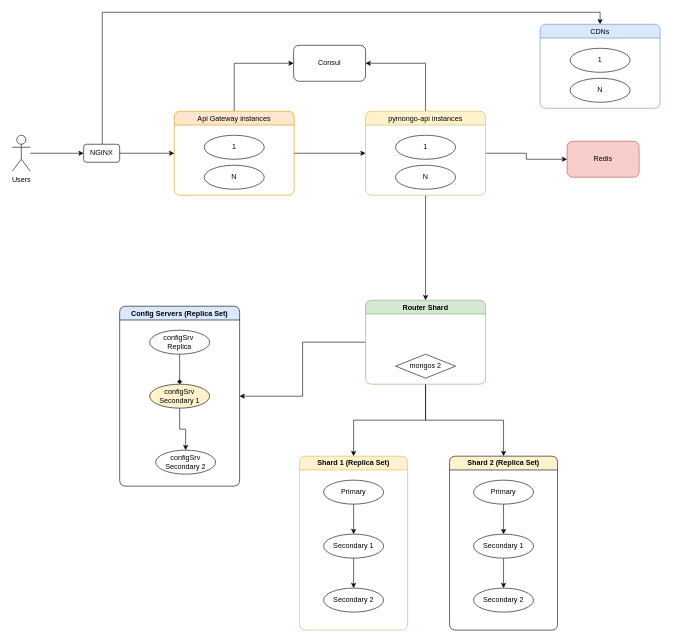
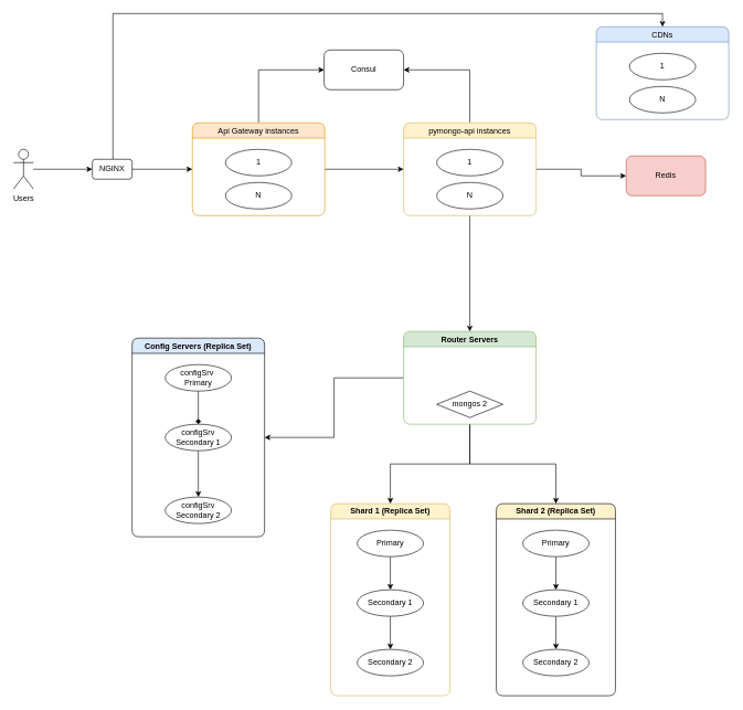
  <mxCell id="0" />
  <mxCell id="1" parent="0" />
  <mxCell id="2" value="Config Servers (Replica Set)" style="swimlane;rounded=1;whiteSpace=wrap;html=1;fillColor=#dae8fc;" parent="1" vertex="1"><mxGeometry x="199" y="510" width="200" height="300" as="geometry" /></mxCell>
  <mxCell id="3" style="edgeStyle=orthogonalEdgeStyle;rounded=0;orthogonalLoop=1;jettySize=auto;html=1;entryX=0.5;entryY=0;entryDx=0;entryDy=0;endArrow=diamond;" parent="2" source="4" target="7" edge="1"><mxGeometry relative="1" as="geometry" /></mxCell>
- <mxCell id="4" value="configSrv&amp;nbsp;&lt;div&gt;Replica&lt;/div&gt;" style="ellipse;whiteSpace=wrap;html=1;fillColor=#ffffff;" parent="2" vertex="1"><mxGeometry x="50" y="40" width="100" height="40" as="geometry" /></mxCell>
- <mxCell id="5" value="configSrv&lt;div&gt;Secondary 2&lt;br&gt;&lt;/div&gt;" style="ellipse;whiteSpace=wrap;html=1;fillColor=#ffffff;" parent="2" vertex="1"><mxGeometry x="60" y="240" width="100" height="40" as="geometry" /></mxCell>
+ <mxCell id="4" value="configSrv&amp;nbsp;&lt;div&gt;Primary&lt;/div&gt;" style="ellipse;whiteSpace=wrap;html=1;fillColor=#ffffff;" parent="2" vertex="1"><mxGeometry x="50" y="40" width="100" height="40" as="geometry" /></mxCell>
+ <mxCell id="5" value="configSrv&lt;div&gt;Secondary 2&lt;br&gt;&lt;/div&gt;" style="ellipse;whiteSpace=wrap;html=1;fillColor=#ffffff;" parent="2" vertex="1"><mxGeometry x="50" y="240" width="100" height="40" as="geometry" /></mxCell>
  <mxCell id="6" style="edgeStyle=orthogonalEdgeStyle;rounded=0;orthogonalLoop=1;jettySize=auto;html=1;entryX=0.5;entryY=0;entryDx=0;entryDy=0;" parent="2" source="7" target="5" edge="1"><mxGeometry relative="1" as="geometry" /></mxCell>
- <mxCell id="7" value="configSrv&lt;div&gt;Secondary 1&lt;/div&gt;" style="ellipse;whiteSpace=wrap;html=1;fillColor=#fff2cc;" parent="2" vertex="1"><mxGeometry x="50" y="130" width="100" height="40" as="geometry" /></mxCell>
+ <mxCell id="7" value="configSrv&lt;div&gt;Secondary 1&lt;/div&gt;" style="ellipse;whiteSpace=wrap;html=1;fillColor=#ffffff;" parent="2" vertex="1"><mxGeometry x="50" y="130" width="100" height="40" as="geometry" /></mxCell>
  <mxCell id="8" value="Shard 1 (Replica Set)" style="swimlane;rounded=1;whiteSpace=wrap;html=1;fillColor=#fff2cc;strokeColor=#d6b656;" parent="1" vertex="1"><mxGeometry x="499" y="760" width="180" height="290" as="geometry" /></mxCell>
  <mxCell id="9" style="edgeStyle=orthogonalEdgeStyle;rounded=0;orthogonalLoop=1;jettySize=auto;html=1;exitX=0.5;exitY=1;exitDx=0;exitDy=0;entryX=0.5;entryY=0;entryDx=0;entryDy=0;" parent="8" source="10" target="12" edge="1"><mxGeometry relative="1" as="geometry" /></mxCell>
  <mxCell id="10" value="Primary" style="ellipse;whiteSpace=wrap;html=1;fillColor=#ffffff;" parent="8" vertex="1"><mxGeometry x="40" y="40" width="100" height="40" as="geometry" /></mxCell>
  <mxCell id="11" style="edgeStyle=orthogonalEdgeStyle;rounded=0;orthogonalLoop=1;jettySize=auto;html=1;exitX=0.5;exitY=1;exitDx=0;exitDy=0;entryX=0.5;entryY=0;entryDx=0;entryDy=0;" parent="8" source="12" target="13" edge="1"><mxGeometry relative="1" as="geometry" /></mxCell>
  <mxCell id="12" value="Secondary 1" style="ellipse;whiteSpace=wrap;html=1;fillColor=#ffffff;" parent="8" vertex="1"><mxGeometry x="40" y="130" width="100" height="40" as="geometry" /></mxCell>
  <mxCell id="13" value="Secondary 2" style="ellipse;whiteSpace=wrap;html=1;fillColor=#ffffff;" parent="8" vertex="1"><mxGeometry x="40" y="220" width="100" height="40" as="geometry" /></mxCell>
  <mxCell id="14" value="Shard 2 (Replica Set)" style="swimlane;rounded=1;whiteSpace=wrap;html=1;fillColor=#fff2cc;" parent="1" vertex="1"><mxGeometry x="749" y="760" width="180" height="290" as="geometry" /></mxCell>
  <mxCell id="15" style="edgeStyle=orthogonalEdgeStyle;rounded=0;orthogonalLoop=1;jettySize=auto;html=1;exitX=0.5;exitY=1;exitDx=0;exitDy=0;entryX=0.5;entryY=0;entryDx=0;entryDy=0;" parent="14" source="16" target="18" edge="1"><mxGeometry relative="1" as="geometry" /></mxCell>
  <mxCell id="16" value="Primary" style="ellipse;whiteSpace=wrap;html=1;fillColor=#ffffff;" parent="14" vertex="1"><mxGeometry x="40" y="40" width="100" height="40" as="geometry" /></mxCell>
  <mxCell id="17" style="edgeStyle=orthogonalEdgeStyle;rounded=0;orthogonalLoop=1;jettySize=auto;html=1;exitX=0.5;exitY=1;exitDx=0;exitDy=0;entryX=0.5;entryY=0;entryDx=0;entryDy=0;" parent="14" source="18" target="19" edge="1"><mxGeometry relative="1" as="geometry" /></mxCell>
  <mxCell id="18" value="Secondary 1" style="ellipse;whiteSpace=wrap;html=1;fillColor=#ffffff;" parent="14" vertex="1"><mxGeometry x="40" y="130" width="100" height="40" as="geometry" /></mxCell>
  <mxCell id="19" value="Secondary 2" style="ellipse;whiteSpace=wrap;html=1;fillColor=#ffffff;" parent="14" vertex="1"><mxGeometry x="40" y="220" width="100" height="40" as="geometry" /></mxCell>
  <mxCell id="20" style="edgeStyle=orthogonalEdgeStyle;rounded=0;orthogonalLoop=1;jettySize=auto;html=1;entryX=0.5;entryY=0;entryDx=0;entryDy=0;" parent="1" source="23" target="8" edge="1"><mxGeometry relative="1" as="geometry" /></mxCell>
  <mxCell id="21" style="edgeStyle=orthogonalEdgeStyle;rounded=0;orthogonalLoop=1;jettySize=auto;html=1;exitX=0.5;exitY=1;exitDx=0;exitDy=0;entryX=0.5;entryY=0;entryDx=0;entryDy=0;" parent="1" source="23" target="14" edge="1"><mxGeometry relative="1" as="geometry" /></mxCell>
  <mxCell id="22" style="edgeStyle=orthogonalEdgeStyle;rounded=0;orthogonalLoop=1;jettySize=auto;html=1;entryX=1;entryY=0.5;entryDx=0;entryDy=0;" parent="1" source="23" target="2" edge="1"><mxGeometry relative="1" as="geometry" /></mxCell>
- <mxCell id="23" value="Router Shard" style="swimlane;rounded=1;whiteSpace=wrap;html=1;fillColor=#d5e8d4;strokeColor=#82b366;" parent="1" vertex="1"><mxGeometry x="609" y="500" width="200" height="140" as="geometry" /></mxCell>
+ <mxCell id="23" value="Router Servers" style="swimlane;rounded=1;whiteSpace=wrap;html=1;fillColor=#d5e8d4;strokeColor=#82b366;" parent="1" vertex="1"><mxGeometry x="609" y="500" width="200" height="140" as="geometry" /></mxCell>
  <mxCell id="24" value="mongos 2" style="rhombus;whiteSpace=wrap;html=1;fillColor=#ffffff;" parent="23" vertex="1"><mxGeometry x="50" y="90" width="100" height="40" as="geometry" /></mxCell>
  <mxCell id="25" value="Redis" style="rounded=1;whiteSpace=wrap;html=1;fillColor=#f8cecc;strokeColor=#b85450;" parent="1" vertex="1"><mxGeometry x="945" y="235" width="120" height="60" as="geometry" /></mxCell>
  <mxCell id="26" style="edgeStyle=orthogonalEdgeStyle;rounded=0;orthogonalLoop=1;jettySize=auto;html=1;entryX=0;entryY=0.5;entryDx=0;entryDy=0;" parent="1" source="29" target="25" edge="1"><mxGeometry relative="1" as="geometry" /></mxCell>
  <mxCell id="27" style="edgeStyle=orthogonalEdgeStyle;rounded=0;orthogonalLoop=1;jettySize=auto;html=1;entryX=0.5;entryY=0;entryDx=0;entryDy=0;" parent="1" source="29" target="23" edge="1"><mxGeometry relative="1" as="geometry" /></mxCell>
  <mxCell id="28" style="edgeStyle=orthogonalEdgeStyle;rounded=0;orthogonalLoop=1;jettySize=auto;html=1;entryX=1;entryY=0.5;entryDx=0;entryDy=0;" parent="1" source="29" target="39" edge="1"><mxGeometry relative="1" as="geometry" /></mxCell>
  <mxCell id="29" value="&lt;span style=&quot;font-weight: 400;&quot;&gt;pymongo-api instances&lt;/span&gt;" style="swimlane;rounded=1;whiteSpace=wrap;html=1;fillColor=#fff2cc;strokeColor=#d6b656;" parent="1" vertex="1"><mxGeometry x="609" y="185" width="200" height="140" as="geometry" /></mxCell>
  <mxCell id="30" value="1" style="ellipse;whiteSpace=wrap;html=1;fillColor=#ffffff;" parent="29" vertex="1"><mxGeometry x="50" y="40" width="100" height="40" as="geometry" /></mxCell>
  <mxCell id="31" value="N" style="ellipse;whiteSpace=wrap;html=1;fillColor=#ffffff;" parent="29" vertex="1"><mxGeometry x="50" y="90" width="100" height="40" as="geometry" /></mxCell>
  <mxCell id="32" style="edgeStyle=orthogonalEdgeStyle;rounded=0;orthogonalLoop=1;jettySize=auto;html=1;entryX=0;entryY=0.5;entryDx=0;entryDy=0;" parent="1" source="33" target="42" edge="1"><mxGeometry relative="1" as="geometry" /></mxCell>
  <mxCell id="33" value="Users" style="shape=umlActor;verticalLabelPosition=bottom;verticalAlign=top;html=1;outlineConnect=0;" parent="1" vertex="1"><mxGeometry x="20" y="225" width="30" height="60" as="geometry" /></mxCell>
  <mxCell id="34" style="edgeStyle=orthogonalEdgeStyle;rounded=0;orthogonalLoop=1;jettySize=auto;html=1;entryX=0;entryY=0.5;entryDx=0;entryDy=0;" parent="1" source="36" target="39" edge="1"><mxGeometry relative="1" as="geometry" /></mxCell>
  <mxCell id="35" style="edgeStyle=orthogonalEdgeStyle;rounded=0;orthogonalLoop=1;jettySize=auto;html=1;entryX=0;entryY=0.5;entryDx=0;entryDy=0;" parent="1" source="36" target="29" edge="1"><mxGeometry relative="1" as="geometry" /></mxCell>
  <mxCell id="36" value="&lt;span style=&quot;font-weight: 400;&quot;&gt;Api Gateway instances&lt;/span&gt;" style="swimlane;rounded=1;whiteSpace=wrap;html=1;fillColor=#ffe6cc;strokeColor=#d79b00;" parent="1" vertex="1"><mxGeometry x="290" y="185" width="200" height="140" as="geometry" /></mxCell>
  <mxCell id="37" value="1" style="ellipse;whiteSpace=wrap;html=1;fillColor=#ffffff;" parent="36" vertex="1"><mxGeometry x="50" y="40" width="100" height="40" as="geometry" /></mxCell>
  <mxCell id="38" value="N" style="ellipse;whiteSpace=wrap;html=1;fillColor=#ffffff;" parent="36" vertex="1"><mxGeometry x="50" y="90" width="100" height="40" as="geometry" /></mxCell>
  <mxCell id="39" value="Consul" style="rounded=1;whiteSpace=wrap;html=1;" parent="1" vertex="1"><mxGeometry x="489" y="75" width="120" height="60" as="geometry" /></mxCell>
  <mxCell id="40" style="edgeStyle=orthogonalEdgeStyle;rounded=0;orthogonalLoop=1;jettySize=auto;html=1;entryX=0;entryY=0.5;entryDx=0;entryDy=0;" parent="1" source="42" target="36" edge="1"><mxGeometry relative="1" as="geometry" /></mxCell>
  <mxCell id="41" style="edgeStyle=orthogonalEdgeStyle;rounded=0;orthogonalLoop=1;jettySize=auto;html=1;entryX=0.5;entryY=0;entryDx=0;entryDy=0;" edge="1" parent="1" source="42" target="43"><mxGeometry relative="1" as="geometry"><mxPoint x="1000" y="60" as="targetPoint" /><Array as="points"><mxPoint x="170" y="20" /><mxPoint x="1000" y="20" /></Array></mxGeometry></mxCell>
  <mxCell id="42" value="NGINX" style="rounded=1;whiteSpace=wrap;html=1;" parent="1" vertex="1"><mxGeometry x="139" y="240" width="60" height="30" as="geometry" /></mxCell>
  <mxCell id="43" value="&lt;span style=&quot;font-weight: 400;&quot;&gt;CDNs&lt;/span&gt;" style="swimlane;rounded=1;whiteSpace=wrap;html=1;fillColor=#dae8fc;strokeColor=#6c8ebf;" vertex="1" parent="1"><mxGeometry x="900" y="40" width="200" height="140" as="geometry" /></mxCell>
  <mxCell id="44" value="1" style="ellipse;whiteSpace=wrap;html=1;fillColor=#ffffff;" vertex="1" parent="43"><mxGeometry x="50" y="40" width="100" height="40" as="geometry" /></mxCell>
  <mxCell id="45" value="N" style="ellipse;whiteSpace=wrap;html=1;fillColor=#ffffff;" vertex="1" parent="43"><mxGeometry x="50" y="90" width="100" height="40" as="geometry" /></mxCell>
